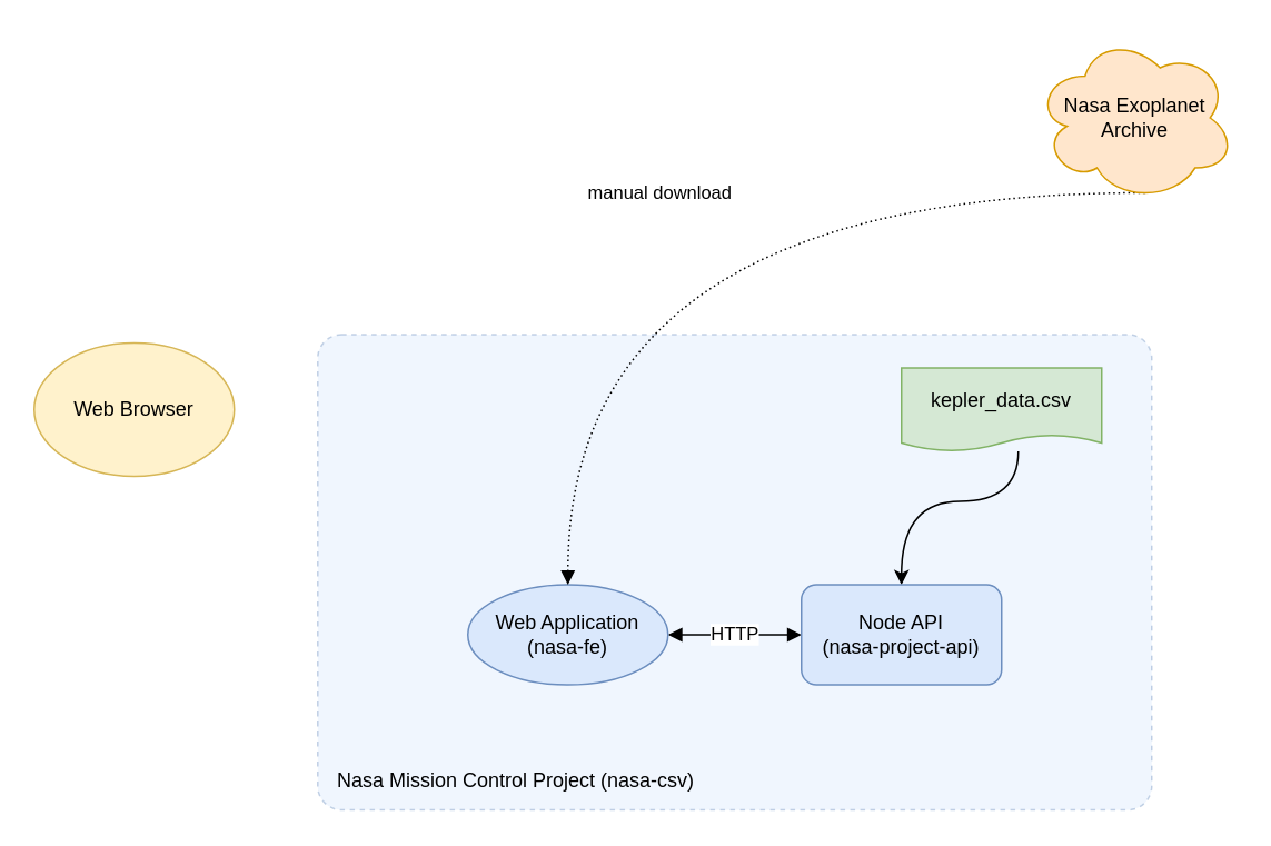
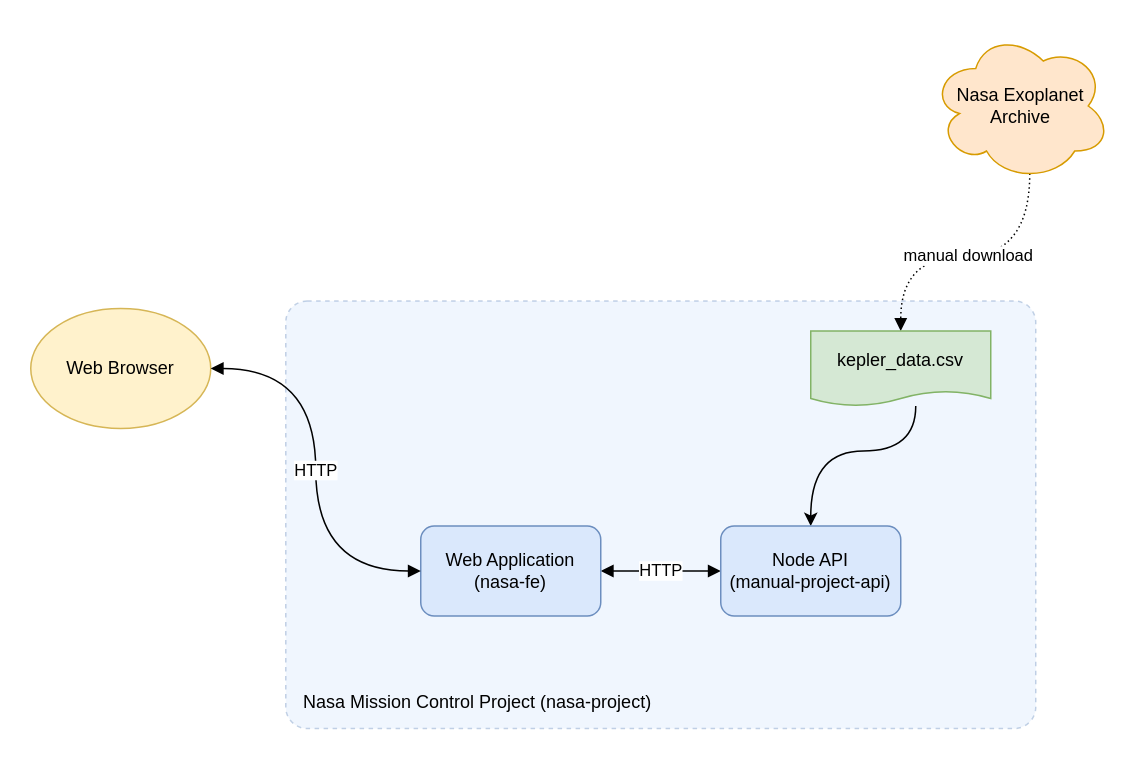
  <mxCell id="0" />
  <mxCell id="1" parent="0" />
  <mxCell id="2" value="&lt;span style=&quot;&quot;&gt;Web Browser&lt;/span&gt;" style="ellipse;whiteSpace=wrap;html=1;rounded=1;fillColor=#fff2cc;strokeColor=#d6b656;" vertex="1" parent="1"><mxGeometry x="20" y="205" width="120" height="80" as="geometry" /></mxCell>
  <mxCell id="3" value="" style="rounded=1;whiteSpace=wrap;html=1;opacity=40;fillColor=#dae8fc;strokeColor=#6c8ebf;dashed=1;arcSize=5;" vertex="1" parent="1"><mxGeometry x="190" y="200" width="500" height="285" as="geometry" /></mxCell>
  <mxCell id="4" value="HTTP" style="rounded=0;orthogonalLoop=1;jettySize=auto;html=1;exitX=1;exitY=0.5;exitDx=0;exitDy=0;entryX=0;entryY=0.5;entryDx=0;entryDy=0;startArrow=block;startFill=1;endArrow=block;endFill=1;" edge="1" parent="1" source="5" target="7"><mxGeometry relative="1" as="geometry" /></mxCell>
- <mxCell id="5" value="Web Application&lt;br&gt;(nasa-fe)" style="ellipse;whiteSpace=wrap;html=1;fillColor=#dae8fc;strokeColor=#6c8ebf;" vertex="1" parent="1"><mxGeometry x="280" y="350" width="120" height="60" as="geometry" /></mxCell>
+ <mxCell id="5" value="Web Application&lt;br&gt;(nasa-fe)" style="rounded=1;whiteSpace=wrap;html=1;fillColor=#dae8fc;strokeColor=#6c8ebf;" vertex="1" parent="1"><mxGeometry x="280" y="350" width="120" height="60" as="geometry" /></mxCell>
  <mxCell id="6" style="edgeStyle=orthogonalEdgeStyle;curved=1;rounded=0;orthogonalLoop=1;jettySize=auto;html=1;exitX=0.5;exitY=0;exitDx=0;exitDy=0;startArrow=classic;startFill=1;endArrow=none;endFill=0;arcSize=20;" edge="1" parent="1" source="7" target="12"><mxGeometry relative="1" as="geometry"><Array as="points"><mxPoint x="540" y="300" /><mxPoint x="610" y="300" /></Array></mxGeometry></mxCell>
- <mxCell id="7" value="Node API&lt;br&gt;(nasa-project-api)" style="rounded=1;whiteSpace=wrap;html=1;fillColor=#dae8fc;strokeColor=#6c8ebf;" vertex="1" parent="1"><mxGeometry x="480" y="350" width="120" height="60" as="geometry" /></mxCell>
- <mxCell id="8" value="Nasa Mission Control Project (nasa-csv)" style="text;html=1;strokeColor=none;fillColor=none;align=left;verticalAlign=middle;whiteSpace=wrap;rounded=0;dashed=1;opacity=40;" vertex="1" parent="1"><mxGeometry x="200" y="460" width="240" height="15" as="geometry" /></mxCell>
- <mxCell id="10" value="manual download" style="edgeStyle=orthogonalEdgeStyle;rounded=0;orthogonalLoop=1;jettySize=auto;html=1;exitX=0.55;exitY=0.95;exitDx=0;exitDy=0;exitPerimeter=0;startArrow=none;startFill=0;endArrow=block;endFill=1;dashed=1;curved=1;dashPattern=1 2;" edge="1" parent="1" source="11" target="5"><mxGeometry relative="1" as="geometry" /></mxCell>
+ <mxCell id="7" value="Node API&lt;br&gt;(manual-project-api)" style="rounded=1;whiteSpace=wrap;html=1;fillColor=#dae8fc;strokeColor=#6c8ebf;" vertex="1" parent="1"><mxGeometry x="480" y="350" width="120" height="60" as="geometry" /></mxCell>
+ <mxCell id="8" value="Nasa Mission Control Project (nasa-project)" style="text;html=1;strokeColor=none;fillColor=none;align=left;verticalAlign=middle;whiteSpace=wrap;rounded=0;dashed=1;opacity=40;" vertex="1" parent="1"><mxGeometry x="200" y="460" width="240" height="15" as="geometry" /></mxCell>
+ <mxCell id="9" value="HTTP" style="edgeStyle=orthogonalEdgeStyle;rounded=0;orthogonalLoop=1;jettySize=auto;html=1;entryX=0;entryY=0.5;entryDx=0;entryDy=0;endArrow=block;endFill=1;startArrow=block;startFill=1;exitX=1;exitY=0.5;exitDx=0;exitDy=0;curved=1;" edge="1" parent="1" source="2" target="5"><mxGeometry relative="1" as="geometry"><mxPoint x="160" y="260" as="sourcePoint" /></mxGeometry></mxCell>
+ <mxCell id="10" value="manual download" style="edgeStyle=orthogonalEdgeStyle;rounded=0;orthogonalLoop=1;jettySize=auto;html=1;exitX=0.55;exitY=0.95;exitDx=0;exitDy=0;exitPerimeter=0;startArrow=none;startFill=0;endArrow=block;endFill=1;dashed=1;curved=1;dashPattern=1 2;" edge="1" parent="1" source="11" target="12"><mxGeometry relative="1" as="geometry" /></mxCell>
  <mxCell id="11" value="Nasa Exoplanet Archive" style="ellipse;shape=cloud;whiteSpace=wrap;html=1;rounded=1;fillColor=#ffe6cc;strokeColor=#d79b00;" vertex="1" parent="1"><mxGeometry x="620" y="20" width="120" height="100" as="geometry" /></mxCell>
  <mxCell id="12" value="kepler_data.csv" style="shape=document;whiteSpace=wrap;html=1;boundedLbl=1;rounded=1;size=0.2;fillColor=#d5e8d4;strokeColor=#82b366;" vertex="1" parent="1"><mxGeometry x="540" y="220" width="120" height="50" as="geometry" /></mxCell>
